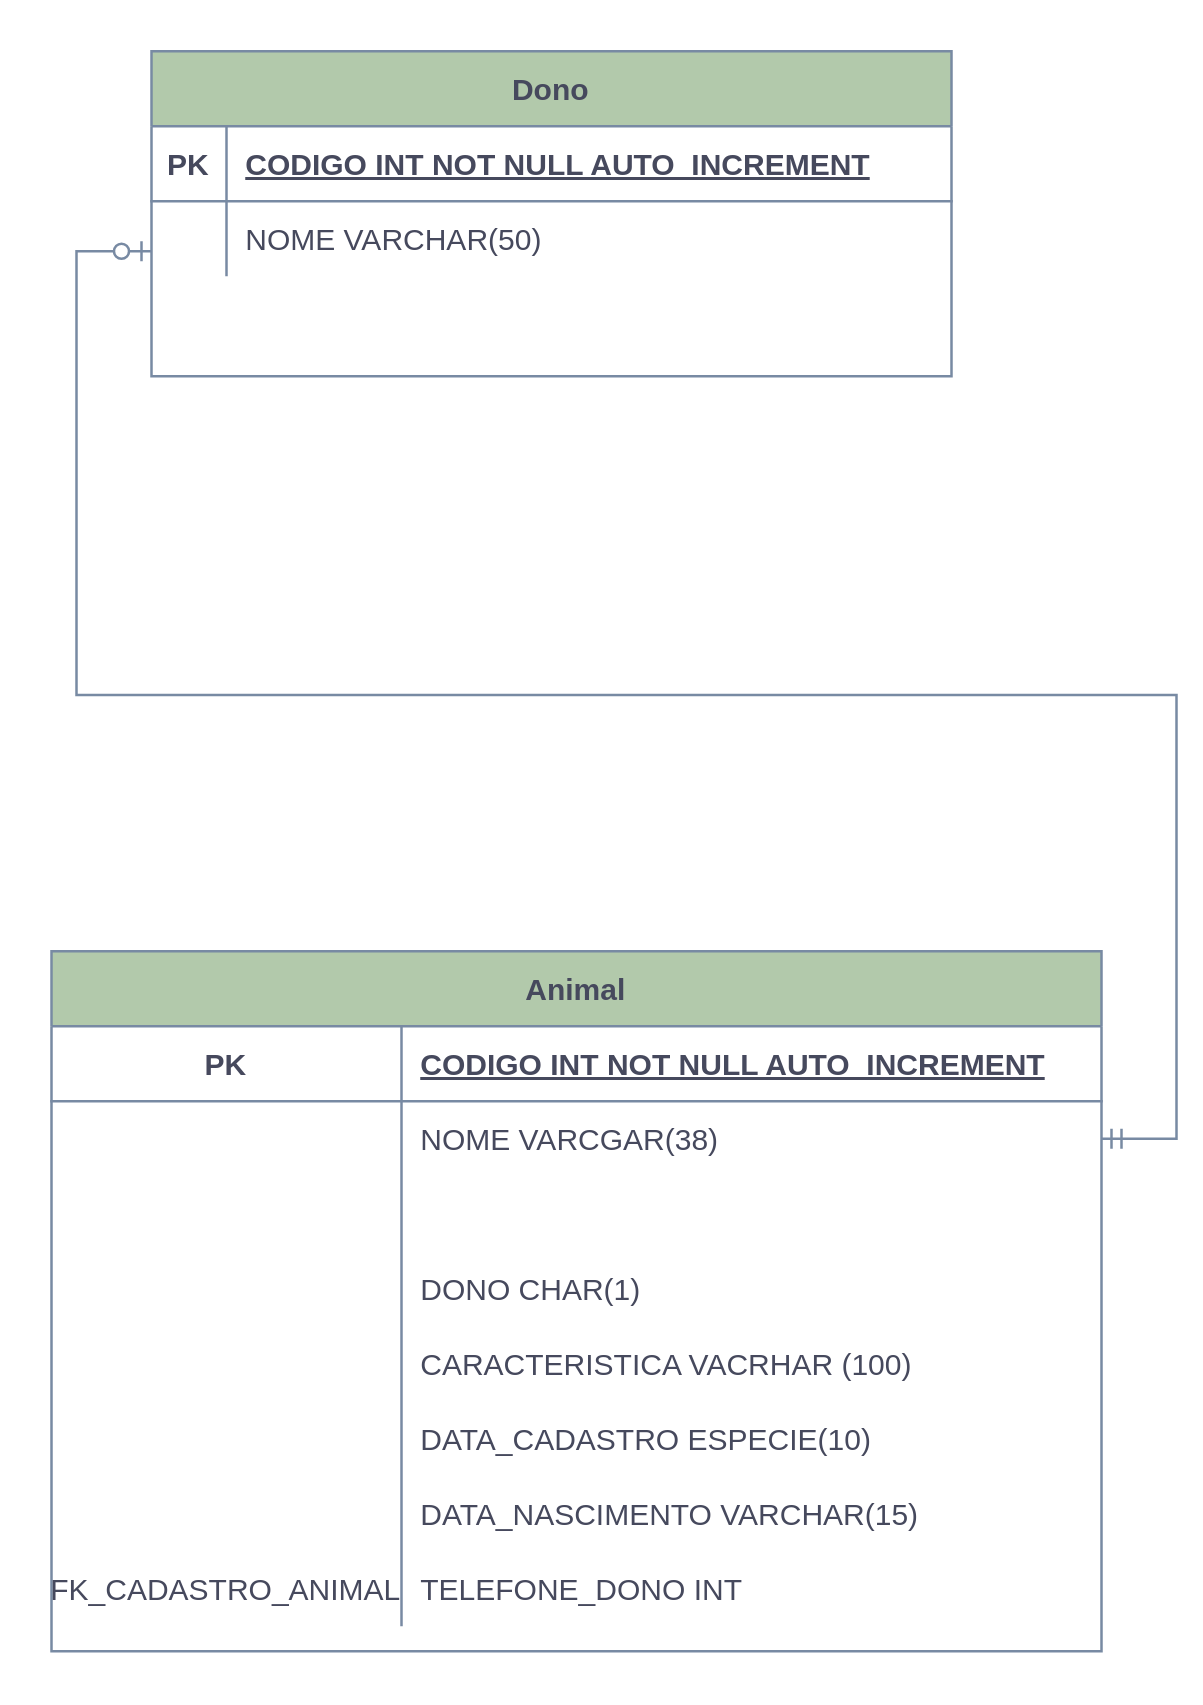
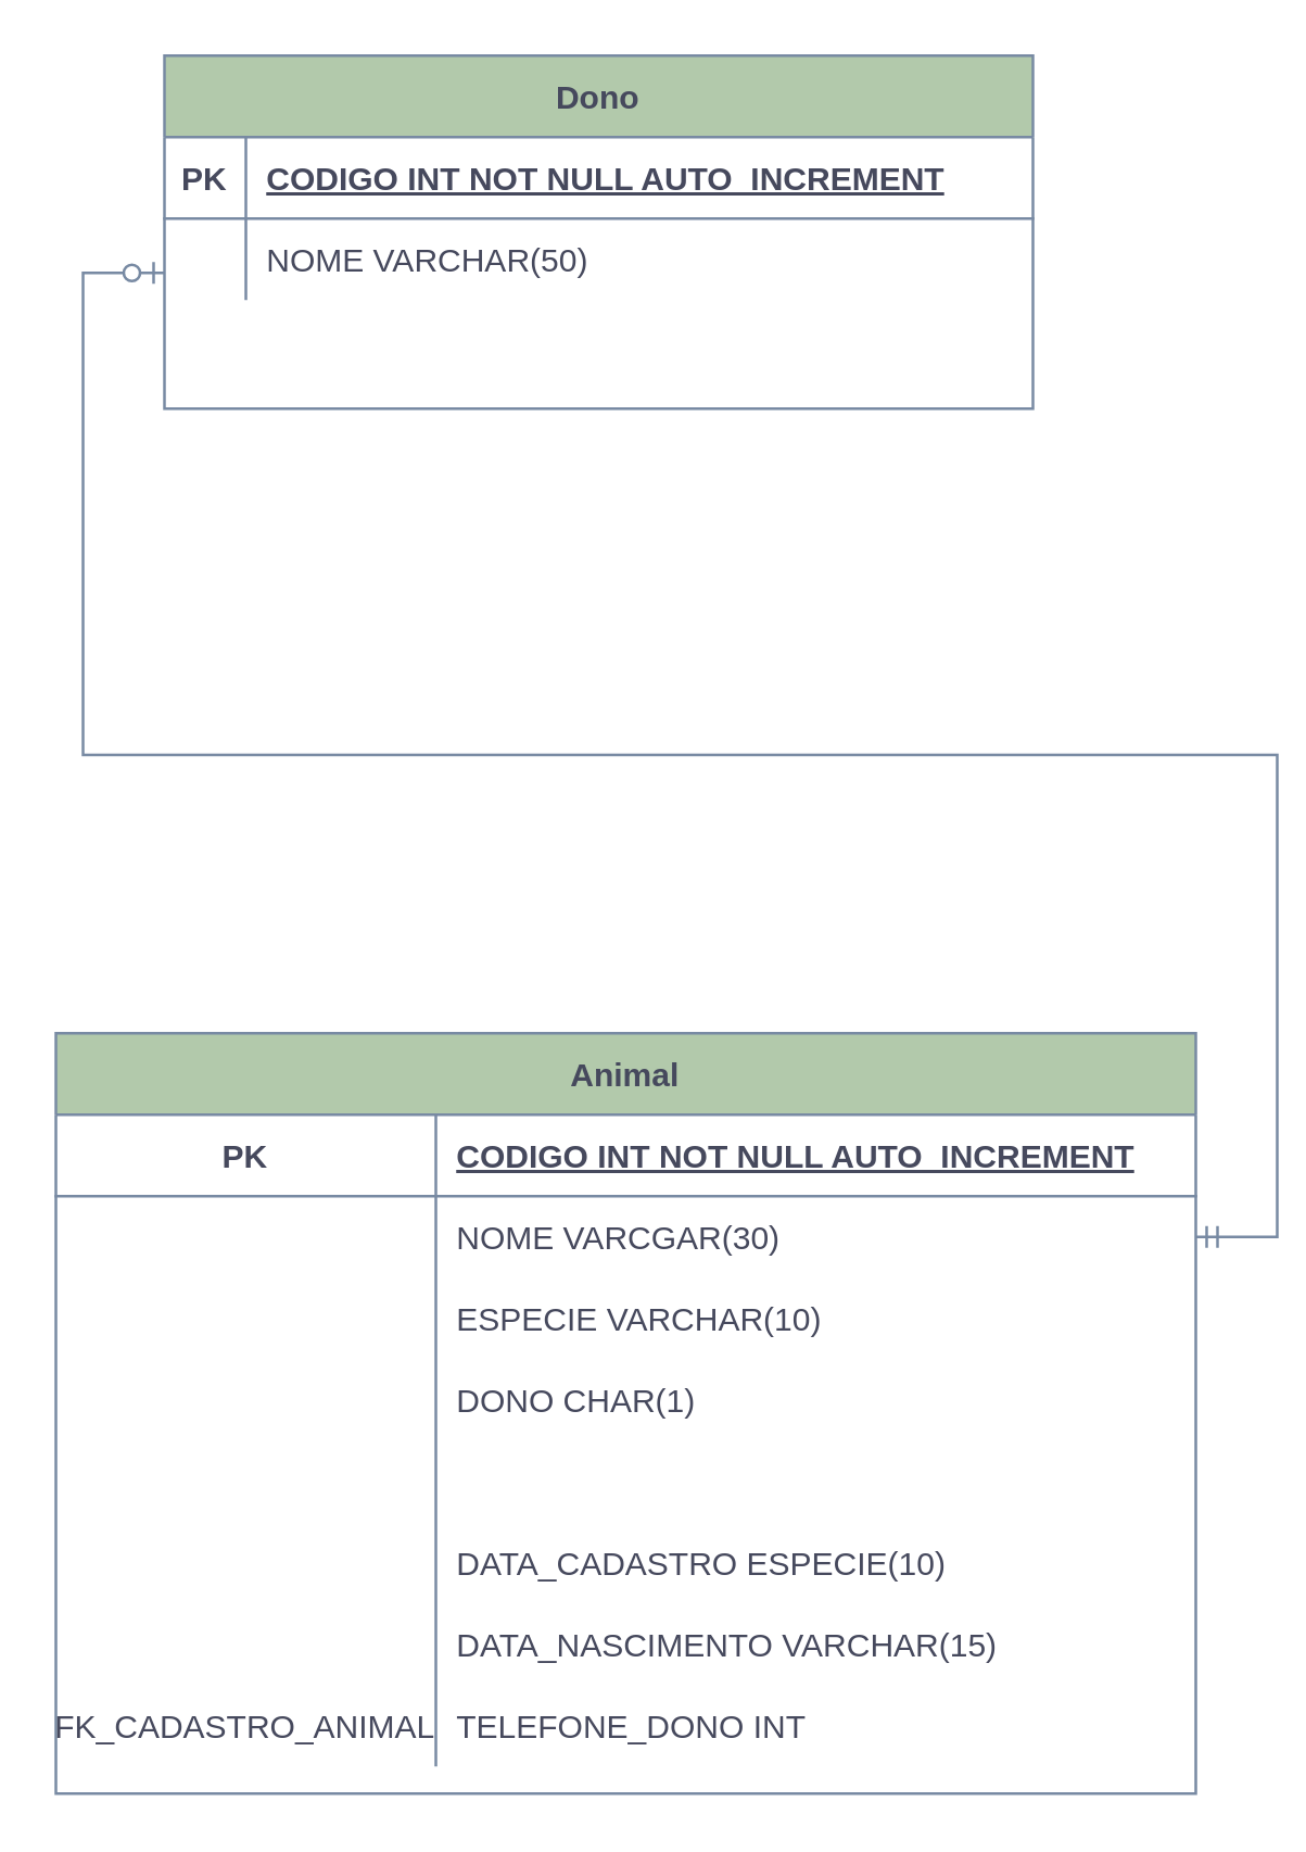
  <mxCell id="0" />
  <mxCell id="1" parent="0" />
  <mxCell id="2" value="Animal" style="shape=table;startSize=30;container=1;collapsible=1;childLayout=tableLayout;fixedRows=1;rowLines=0;fontStyle=1;align=center;resizeLast=1;fillColor=#B2C9AB;strokeColor=#788AA3;fontColor=#46495D;" parent="1" vertex="1"><mxGeometry x="20" y="380" width="420" height="280" as="geometry" /></mxCell>
  <mxCell id="3" value="" style="shape=partialRectangle;collapsible=0;dropTarget=0;pointerEvents=0;fillColor=none;top=0;left=0;bottom=1;right=0;points=[[0,0.5],[1,0.5]];portConstraint=eastwest;strokeColor=#788AA3;fontColor=#46495D;" parent="2" vertex="1"><mxGeometry y="30" width="420" height="30" as="geometry" /></mxCell>
  <mxCell id="4" value="PK" style="shape=partialRectangle;connectable=0;fillColor=none;top=0;left=0;bottom=0;right=0;fontStyle=1;overflow=hidden;strokeColor=#788AA3;fontColor=#46495D;" parent="3" vertex="1"><mxGeometry width="140" height="30" as="geometry"><mxRectangle width="140" height="30" as="alternateBounds" /></mxGeometry></mxCell>
  <mxCell id="5" value="CODIGO INT NOT NULL AUTO_INCREMENT" style="shape=partialRectangle;connectable=0;fillColor=none;top=0;left=0;bottom=0;right=0;align=left;spacingLeft=6;fontStyle=5;overflow=hidden;strokeColor=#788AA3;fontColor=#46495D;" parent="3" vertex="1"><mxGeometry x="140" width="280" height="30" as="geometry"><mxRectangle width="280" height="30" as="alternateBounds" /></mxGeometry></mxCell>
  <mxCell id="6" value="" style="shape=partialRectangle;collapsible=0;dropTarget=0;pointerEvents=0;fillColor=none;top=0;left=0;bottom=0;right=0;points=[[0,0.5],[1,0.5]];portConstraint=eastwest;strokeColor=#788AA3;fontColor=#46495D;" parent="2" vertex="1"><mxGeometry y="60" width="420" height="30" as="geometry" /></mxCell>
  <mxCell id="7" value="" style="shape=partialRectangle;connectable=0;fillColor=none;top=0;left=0;bottom=0;right=0;editable=1;overflow=hidden;strokeColor=#788AA3;fontColor=#46495D;" parent="6" vertex="1"><mxGeometry width="140" height="30" as="geometry"><mxRectangle width="140" height="30" as="alternateBounds" /></mxGeometry></mxCell>
- <mxCell id="8" value="NOME VARCGAR(38)" style="shape=partialRectangle;connectable=0;fillColor=none;top=0;left=0;bottom=0;right=0;align=left;spacingLeft=6;overflow=hidden;strokeColor=#788AA3;fontColor=#46495D;" parent="6" vertex="1"><mxGeometry x="140" width="280" height="30" as="geometry"><mxRectangle width="280" height="30" as="alternateBounds" /></mxGeometry></mxCell>
+ <mxCell id="8" value="NOME VARCGAR(30)" style="shape=partialRectangle;connectable=0;fillColor=none;top=0;left=0;bottom=0;right=0;align=left;spacingLeft=6;overflow=hidden;strokeColor=#788AA3;fontColor=#46495D;" parent="6" vertex="1"><mxGeometry x="140" width="280" height="30" as="geometry"><mxRectangle width="280" height="30" as="alternateBounds" /></mxGeometry></mxCell>
  <mxCell id="9" value="" style="shape=partialRectangle;collapsible=0;dropTarget=0;pointerEvents=0;fillColor=none;top=0;left=0;bottom=0;right=0;points=[[0,0.5],[1,0.5]];portConstraint=eastwest;strokeColor=#788AA3;fontColor=#46495D;" parent="2" vertex="1"><mxGeometry y="90" width="420" height="30" as="geometry" /></mxCell>
  <mxCell id="10" value="" style="shape=partialRectangle;connectable=0;fillColor=none;top=0;left=0;bottom=0;right=0;editable=1;overflow=hidden;strokeColor=#788AA3;fontColor=#46495D;" parent="9" vertex="1"><mxGeometry width="140" height="30" as="geometry"><mxRectangle width="140" height="30" as="alternateBounds" /></mxGeometry></mxCell>
+ <mxCell id="11" value="ESPECIE VARCHAR(10)" style="shape=partialRectangle;connectable=0;fillColor=none;top=0;left=0;bottom=0;right=0;align=left;spacingLeft=6;overflow=hidden;strokeColor=#788AA3;fontColor=#46495D;" parent="9" vertex="1"><mxGeometry x="140" width="280" height="30" as="geometry"><mxRectangle width="280" height="30" as="alternateBounds" /></mxGeometry></mxCell>
  <mxCell id="12" value="" style="shape=partialRectangle;collapsible=0;dropTarget=0;pointerEvents=0;fillColor=none;top=0;left=0;bottom=0;right=0;points=[[0,0.5],[1,0.5]];portConstraint=eastwest;strokeColor=#788AA3;fontColor=#46495D;" parent="2" vertex="1"><mxGeometry y="120" width="420" height="30" as="geometry" /></mxCell>
  <mxCell id="13" value="" style="shape=partialRectangle;connectable=0;fillColor=none;top=0;left=0;bottom=0;right=0;editable=1;overflow=hidden;strokeColor=#788AA3;fontColor=#46495D;" parent="12" vertex="1"><mxGeometry width="140" height="30" as="geometry"><mxRectangle width="140" height="30" as="alternateBounds" /></mxGeometry></mxCell>
  <mxCell id="14" value="DONO CHAR(1)" style="shape=partialRectangle;connectable=0;fillColor=none;top=0;left=0;bottom=0;right=0;align=left;spacingLeft=6;overflow=hidden;strokeColor=#788AA3;fontColor=#46495D;" parent="12" vertex="1"><mxGeometry x="140" width="280" height="30" as="geometry"><mxRectangle width="280" height="30" as="alternateBounds" /></mxGeometry></mxCell>
  <mxCell id="15" value="" style="shape=partialRectangle;collapsible=0;dropTarget=0;pointerEvents=0;fillColor=none;top=0;left=0;bottom=0;right=0;points=[[0,0.5],[1,0.5]];portConstraint=eastwest;strokeColor=#788AA3;fontColor=#46495D;" parent="2" vertex="1"><mxGeometry y="150" width="420" height="30" as="geometry" /></mxCell>
  <mxCell id="16" value="" style="shape=partialRectangle;connectable=0;fillColor=none;top=0;left=0;bottom=0;right=0;editable=1;overflow=hidden;strokeColor=#788AA3;fontColor=#46495D;" parent="15" vertex="1"><mxGeometry width="140" height="30" as="geometry"><mxRectangle width="140" height="30" as="alternateBounds" /></mxGeometry></mxCell>
- <mxCell id="17" value="CARACTERISTICA VACRHAR (100)" style="shape=partialRectangle;connectable=0;fillColor=none;top=0;left=0;bottom=0;right=0;align=left;spacingLeft=6;overflow=hidden;strokeColor=#788AA3;fontColor=#46495D;" parent="15" vertex="1"><mxGeometry x="140" width="280" height="30" as="geometry"><mxRectangle width="280" height="30" as="alternateBounds" /></mxGeometry></mxCell>
  <mxCell id="18" value="" style="shape=partialRectangle;collapsible=0;dropTarget=0;pointerEvents=0;fillColor=none;top=0;left=0;bottom=0;right=0;points=[[0,0.5],[1,0.5]];portConstraint=eastwest;strokeColor=#788AA3;fontColor=#46495D;" parent="2" vertex="1"><mxGeometry y="180" width="420" height="30" as="geometry" /></mxCell>
  <mxCell id="19" value="" style="shape=partialRectangle;connectable=0;fillColor=none;top=0;left=0;bottom=0;right=0;editable=1;overflow=hidden;strokeColor=#788AA3;fontColor=#46495D;" parent="18" vertex="1"><mxGeometry width="140" height="30" as="geometry"><mxRectangle width="140" height="30" as="alternateBounds" /></mxGeometry></mxCell>
  <mxCell id="20" value="DATA_CADASTRO ESPECIE(10)" style="shape=partialRectangle;connectable=0;fillColor=none;top=0;left=0;bottom=0;right=0;align=left;spacingLeft=6;overflow=hidden;strokeColor=#788AA3;fontColor=#46495D;" parent="18" vertex="1"><mxGeometry x="140" width="280" height="30" as="geometry"><mxRectangle width="280" height="30" as="alternateBounds" /></mxGeometry></mxCell>
  <mxCell id="21" value="" style="shape=partialRectangle;collapsible=0;dropTarget=0;pointerEvents=0;fillColor=none;top=0;left=0;bottom=0;right=0;points=[[0,0.5],[1,0.5]];portConstraint=eastwest;strokeColor=#788AA3;fontColor=#46495D;" parent="2" vertex="1"><mxGeometry y="210" width="420" height="30" as="geometry" /></mxCell>
  <mxCell id="22" value="" style="shape=partialRectangle;connectable=0;fillColor=none;top=0;left=0;bottom=0;right=0;editable=1;overflow=hidden;strokeColor=#788AA3;fontColor=#46495D;" parent="21" vertex="1"><mxGeometry width="140" height="30" as="geometry"><mxRectangle width="140" height="30" as="alternateBounds" /></mxGeometry></mxCell>
  <mxCell id="23" value="DATA_NASCIMENTO VARCHAR(15)" style="shape=partialRectangle;connectable=0;fillColor=none;top=0;left=0;bottom=0;right=0;align=left;spacingLeft=6;overflow=hidden;strokeColor=#788AA3;fontColor=#46495D;" parent="21" vertex="1"><mxGeometry x="140" width="280" height="30" as="geometry"><mxRectangle width="280" height="30" as="alternateBounds" /></mxGeometry></mxCell>
  <mxCell id="24" value="" style="shape=partialRectangle;collapsible=0;dropTarget=0;pointerEvents=0;fillColor=none;top=0;left=0;bottom=0;right=0;points=[[0,0.5],[1,0.5]];portConstraint=eastwest;strokeColor=#788AA3;fontColor=#46495D;" parent="2" vertex="1"><mxGeometry y="240" width="420" height="30" as="geometry" /></mxCell>
  <mxCell id="25" value="FK_CADASTRO_ANIMAL" style="shape=partialRectangle;connectable=0;fillColor=none;top=0;left=0;bottom=0;right=0;editable=1;overflow=hidden;strokeColor=#788AA3;fontColor=#46495D;" parent="24" vertex="1"><mxGeometry width="140" height="30" as="geometry"><mxRectangle width="140" height="30" as="alternateBounds" /></mxGeometry></mxCell>
  <mxCell id="26" value="TELEFONE_DONO INT" style="shape=partialRectangle;connectable=0;fillColor=none;top=0;left=0;bottom=0;right=0;align=left;spacingLeft=6;overflow=hidden;strokeColor=#788AA3;fontColor=#46495D;" parent="24" vertex="1"><mxGeometry x="140" width="280" height="30" as="geometry"><mxRectangle width="280" height="30" as="alternateBounds" /></mxGeometry></mxCell>
  <mxCell id="27" value="Dono" style="shape=table;startSize=30;container=1;collapsible=1;childLayout=tableLayout;fixedRows=1;rowLines=0;fontStyle=1;align=center;resizeLast=1;fillColor=#B2C9AB;strokeColor=#788AA3;fontColor=#46495D;" parent="1" vertex="1"><mxGeometry x="60" y="20" width="320" height="130" as="geometry" /></mxCell>
  <mxCell id="28" value="" style="shape=partialRectangle;collapsible=0;dropTarget=0;pointerEvents=0;fillColor=none;top=0;left=0;bottom=1;right=0;points=[[0,0.5],[1,0.5]];portConstraint=eastwest;strokeColor=#788AA3;fontColor=#46495D;" parent="27" vertex="1"><mxGeometry y="30" width="320" height="30" as="geometry" /></mxCell>
  <mxCell id="29" value="PK" style="shape=partialRectangle;connectable=0;fillColor=none;top=0;left=0;bottom=0;right=0;fontStyle=1;overflow=hidden;strokeColor=#788AA3;fontColor=#46495D;" parent="28" vertex="1"><mxGeometry width="30" height="30" as="geometry"><mxRectangle width="30" height="30" as="alternateBounds" /></mxGeometry></mxCell>
  <mxCell id="30" value="CODIGO INT NOT NULL AUTO_INCREMENT" style="shape=partialRectangle;connectable=0;fillColor=none;top=0;left=0;bottom=0;right=0;align=left;spacingLeft=6;fontStyle=5;overflow=hidden;strokeColor=#788AA3;fontColor=#46495D;" parent="28" vertex="1"><mxGeometry x="30" width="290" height="30" as="geometry"><mxRectangle width="290" height="30" as="alternateBounds" /></mxGeometry></mxCell>
  <mxCell id="31" value="" style="shape=partialRectangle;collapsible=0;dropTarget=0;pointerEvents=0;fillColor=none;top=0;left=0;bottom=0;right=0;points=[[0,0.5],[1,0.5]];portConstraint=eastwest;strokeColor=#788AA3;fontColor=#46495D;" parent="27" vertex="1"><mxGeometry y="60" width="320" height="30" as="geometry" /></mxCell>
  <mxCell id="32" value="" style="shape=partialRectangle;connectable=0;fillColor=none;top=0;left=0;bottom=0;right=0;editable=1;overflow=hidden;strokeColor=#788AA3;fontColor=#46495D;" parent="31" vertex="1"><mxGeometry width="30" height="30" as="geometry"><mxRectangle width="30" height="30" as="alternateBounds" /></mxGeometry></mxCell>
  <mxCell id="33" value="NOME VARCHAR(50)" style="shape=partialRectangle;connectable=0;fillColor=none;top=0;left=0;bottom=0;right=0;align=left;spacingLeft=6;overflow=hidden;strokeColor=#788AA3;fontColor=#46495D;" parent="31" vertex="1"><mxGeometry x="30" width="290" height="30" as="geometry"><mxRectangle width="290" height="30" as="alternateBounds" /></mxGeometry></mxCell>
  <mxCell id="34" value="" style="shape=partialRectangle;collapsible=0;dropTarget=0;pointerEvents=0;fillColor=none;top=0;left=0;bottom=0;right=0;points=[[0,0.5],[1,0.5]];portConstraint=eastwest;strokeColor=#788AA3;fontColor=#46495D;" parent="27" vertex="1"><mxGeometry y="90" width="320" height="30" as="geometry" /></mxCell>
  <mxCell id="35" value="" style="shape=partialRectangle;connectable=0;fillColor=none;top=0;left=0;bottom=0;right=0;editable=1;overflow=hidden;strokeColor=#788AA3;fontColor=#46495D;" parent="34" vertex="1"><mxGeometry width="30" height="30" as="geometry"><mxRectangle width="30" height="30" as="alternateBounds" /></mxGeometry></mxCell>
  <mxCell id="36" value="" style="edgeStyle=entityRelationEdgeStyle;fontSize=12;html=1;endArrow=ERzeroToOne;startArrow=ERmandOne;rounded=0;exitX=1;exitY=0.5;exitDx=0;exitDy=0;strokeColor=#788AA3;fontColor=#46495D;" edge="1" parent="1" source="6"><mxGeometry width="100" height="100" relative="1" as="geometry"><mxPoint x="220" y="420" as="sourcePoint" /><mxPoint x="60" y="100" as="targetPoint" /></mxGeometry></mxCell>
